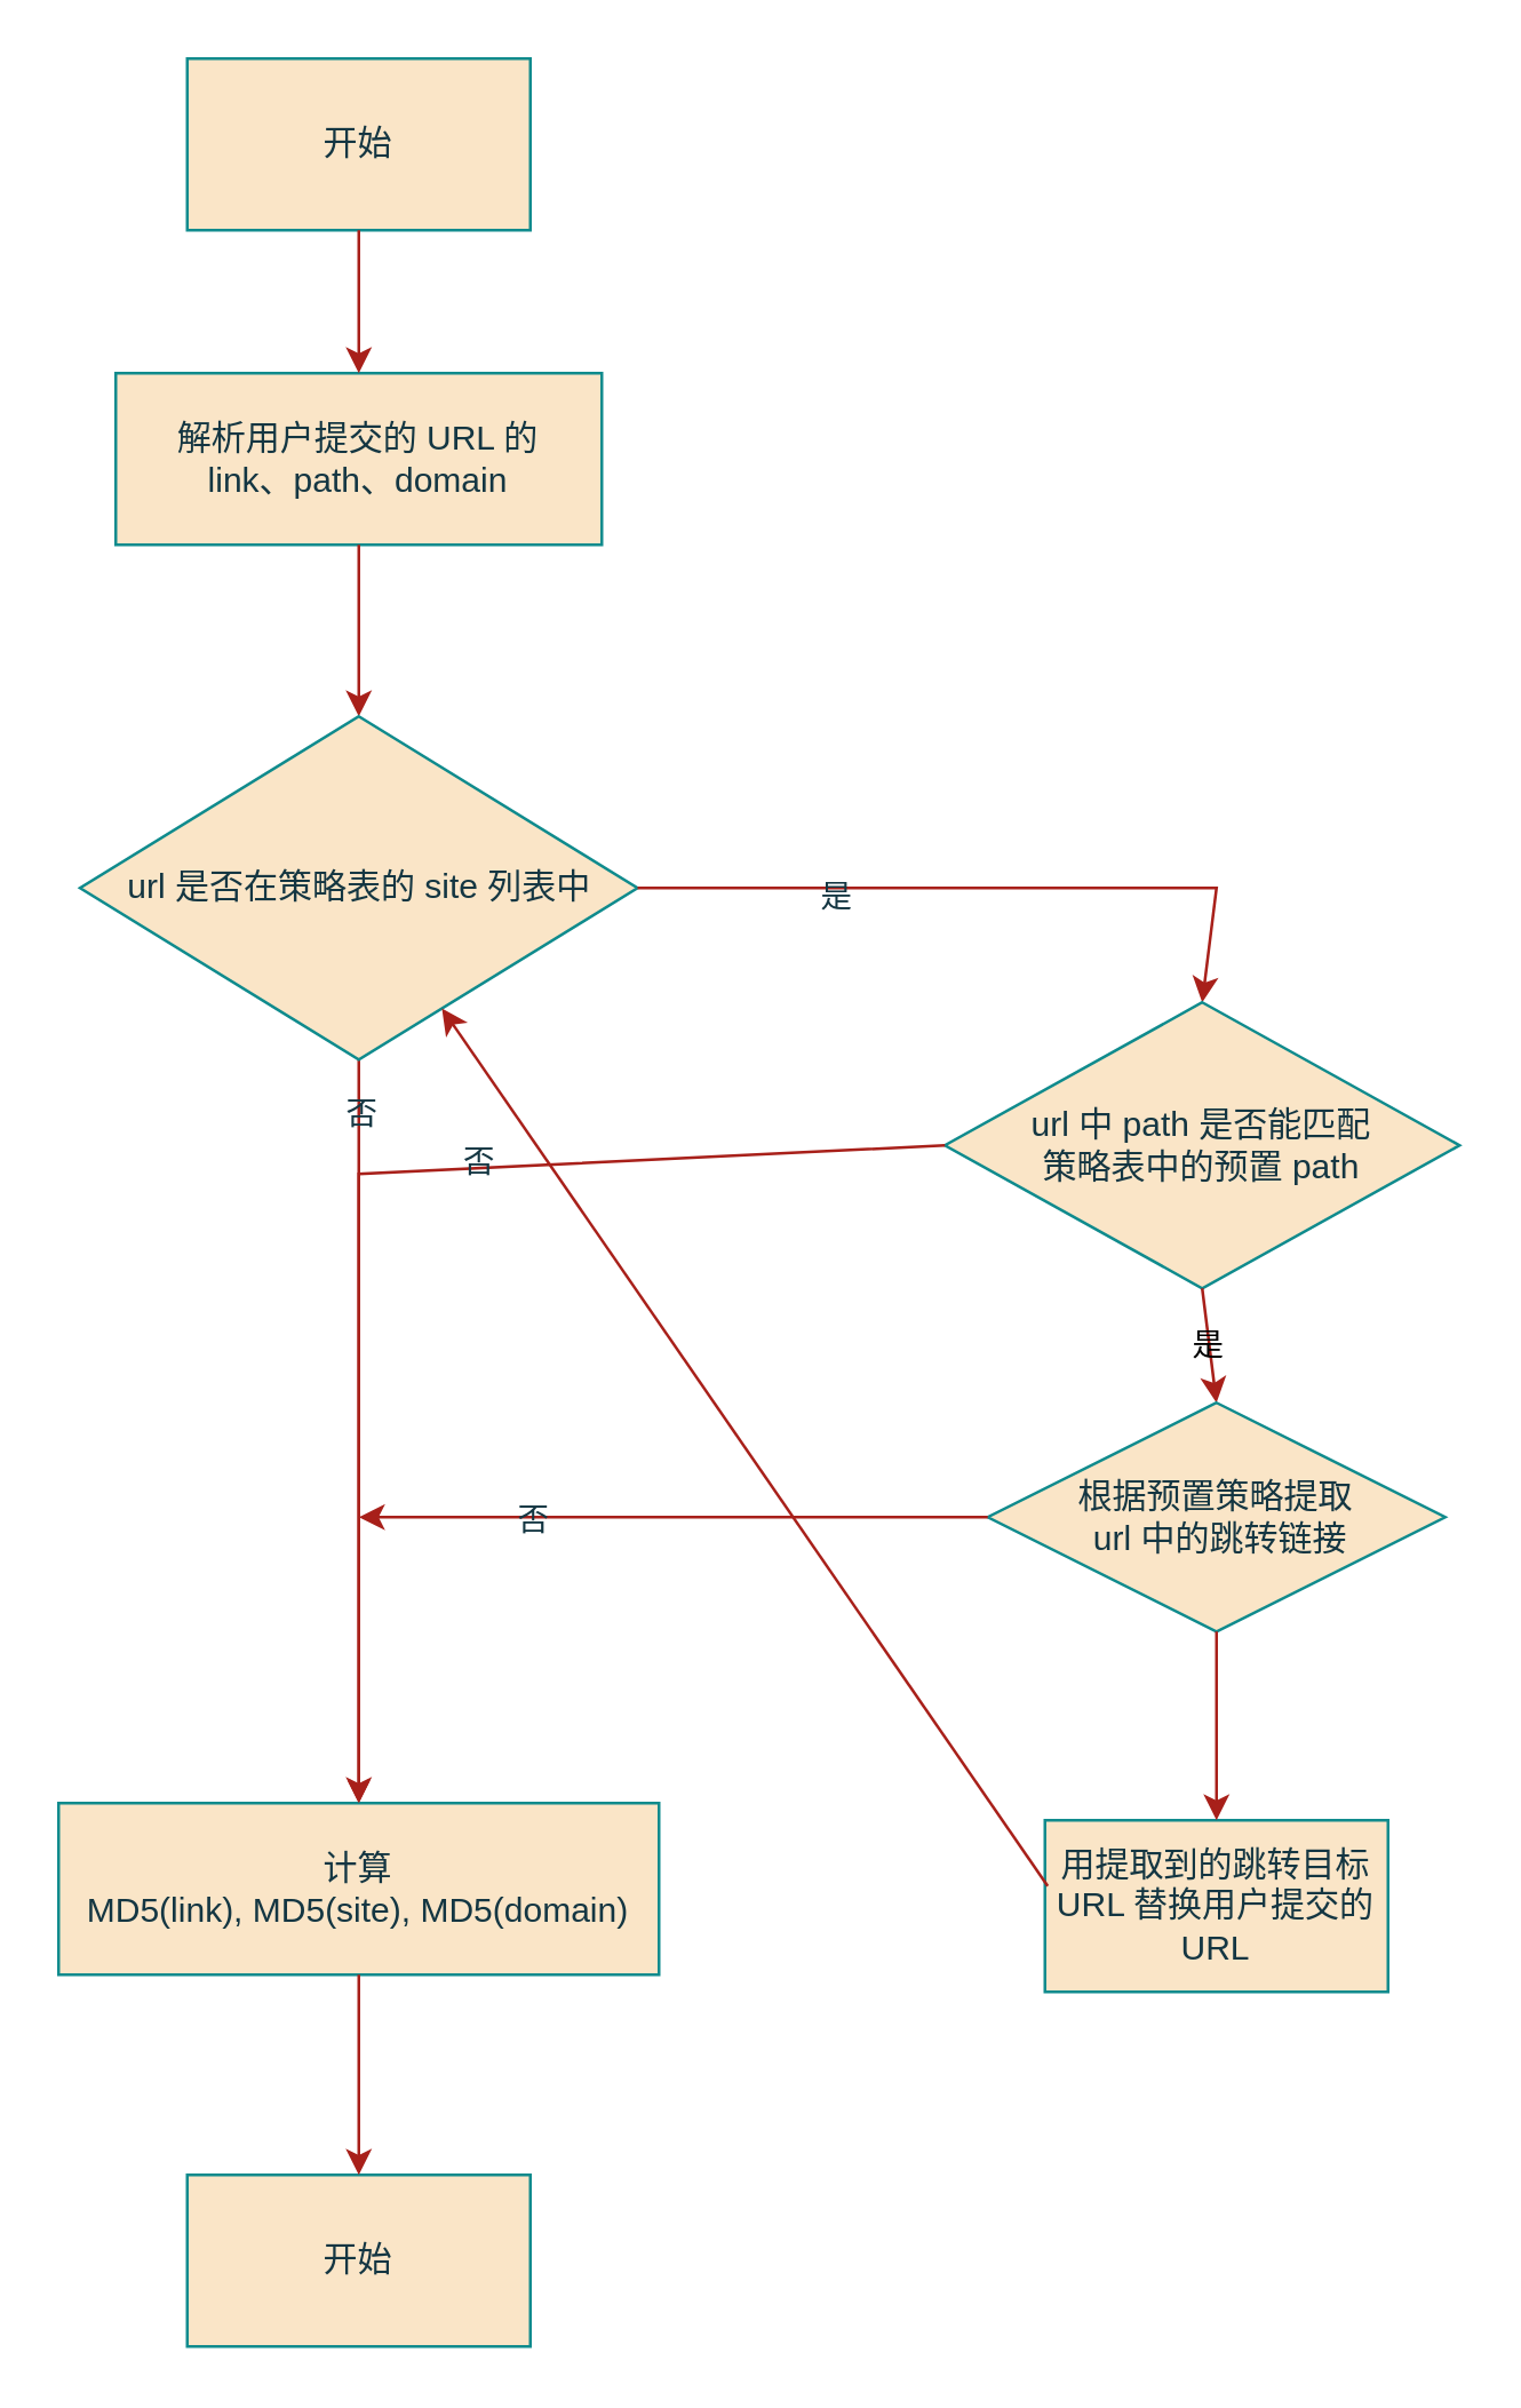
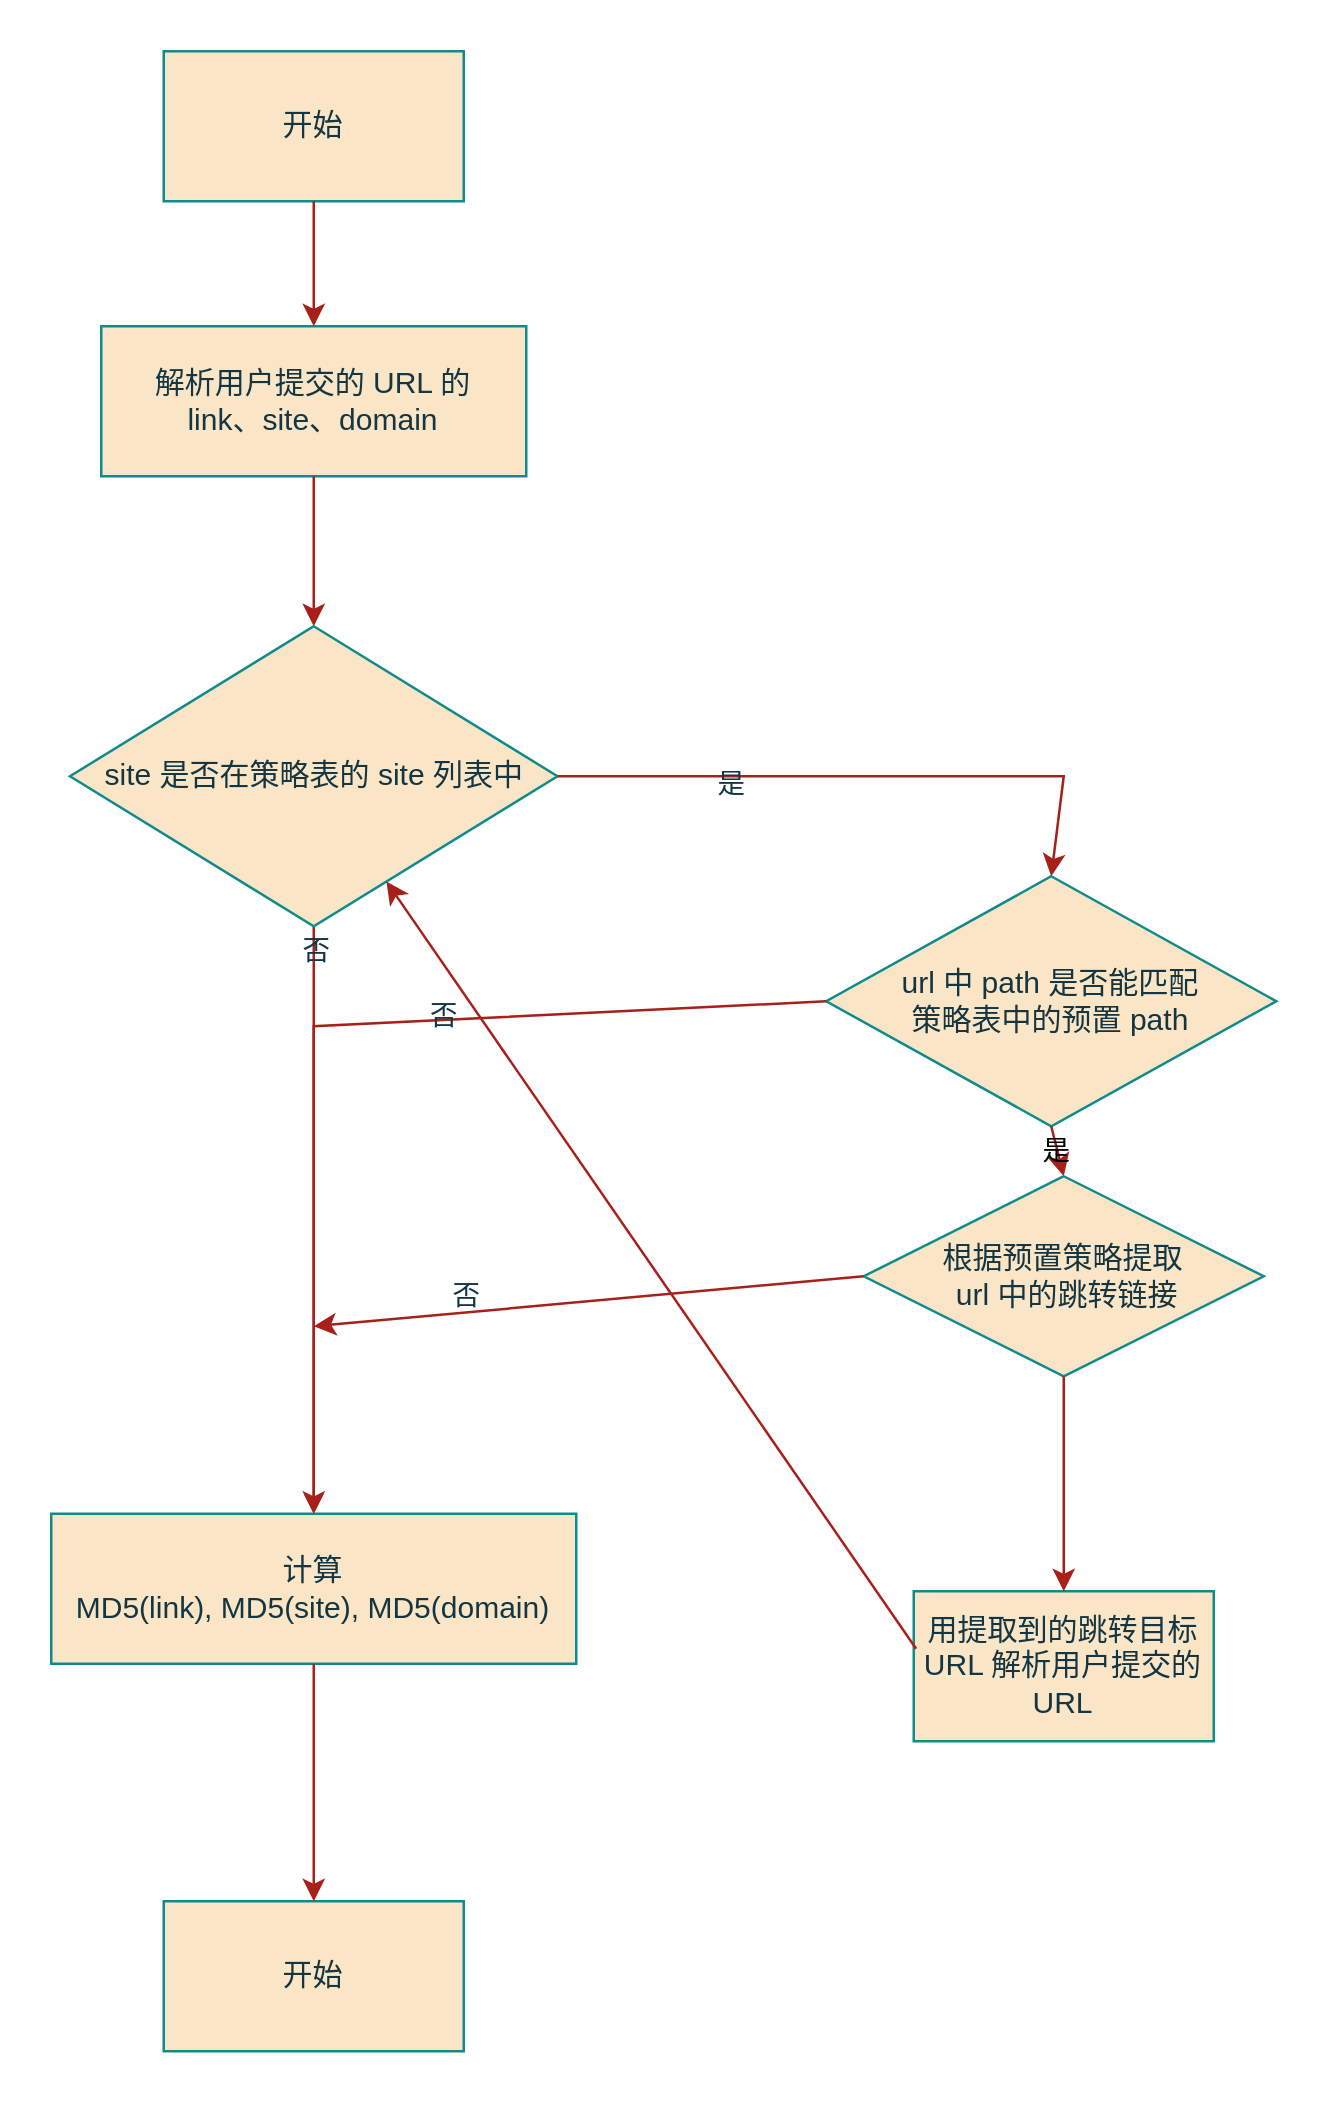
  <mxCell id="0" />
  <mxCell id="1" parent="0" />
  <mxCell id="2" value="开始" style="rounded=0;whiteSpace=wrap;html=1;labelBackgroundColor=none;fillColor=#FAE5C7;strokeColor=#0F8B8D;fontColor=#143642;" vertex="1" parent="1"><mxGeometry x="65" y="20" width="120" height="60" as="geometry" /></mxCell>
- <mxCell id="3" value="解析用户提交的 URL 的&lt;br&gt;link、path、domain" style="rounded=0;whiteSpace=wrap;html=1;labelBackgroundColor=none;fillColor=#FAE5C7;strokeColor=#0F8B8D;fontColor=#143642;" vertex="1" parent="1"><mxGeometry x="40" y="130" width="170" height="60" as="geometry" /></mxCell>
+ <mxCell id="3" value="解析用户提交的 URL 的&lt;br&gt;link、site、domain" style="rounded=0;whiteSpace=wrap;html=1;labelBackgroundColor=none;fillColor=#FAE5C7;strokeColor=#0F8B8D;fontColor=#143642;" vertex="1" parent="1"><mxGeometry x="40" y="130" width="170" height="60" as="geometry" /></mxCell>
  <mxCell id="4" value="" style="endArrow=classic;html=1;rounded=0;exitX=0.5;exitY=1;exitDx=0;exitDy=0;entryX=0.5;entryY=0;entryDx=0;entryDy=0;labelBackgroundColor=none;strokeColor=#A8201A;fontColor=default;" edge="1" parent="1" source="2" target="3"><mxGeometry width="50" height="50" relative="1" as="geometry"><mxPoint x="325" y="140" as="sourcePoint" /><mxPoint x="375" y="90" as="targetPoint" /></mxGeometry></mxCell>
  <mxCell id="5" value="" style="endArrow=classic;html=1;rounded=0;exitX=0.5;exitY=1;exitDx=0;exitDy=0;entryX=0.5;entryY=0;entryDx=0;entryDy=0;labelBackgroundColor=none;strokeColor=#A8201A;fontColor=default;" edge="1" parent="1" source="3" target="9"><mxGeometry width="50" height="50" relative="1" as="geometry"><mxPoint x="-5" y="400" as="sourcePoint" /><mxPoint x="125" y="270" as="targetPoint" /></mxGeometry></mxCell>
  <mxCell id="6" value="" style="endArrow=open;html=1;rounded=0;exitX=0.5;exitY=1;exitDx=0;exitDy=0;entryX=0.5;entryY=0;entryDx=0;entryDy=0;labelBackgroundColor=none;strokeColor=#A8201A;fontColor=default;" edge="1" parent="1" source="9" target="8"><mxGeometry width="50" height="50" relative="1" as="geometry"><mxPoint x="125" y="360" as="sourcePoint" /><mxPoint x="125" y="450" as="targetPoint" /></mxGeometry></mxCell>
  <mxCell id="7" value="否" style="edgeLabel;html=1;align=center;verticalAlign=middle;resizable=0;points=[];labelBackgroundColor=none;fontColor=#143642;rounded=0;" vertex="1" connectable="0" parent="6"><mxGeometry x="-0.28" y="1" relative="1" as="geometry"><mxPoint x="-1" y="-76" as="offset" /></mxGeometry></mxCell>
- <mxCell id="8" value="计算&lt;br&gt;MD5(link), MD5(site), MD5(domain)" style="rounded=0;whiteSpace=wrap;html=1;labelBackgroundColor=none;fillColor=#FAE5C7;strokeColor=#0F8B8D;fontColor=#143642;" vertex="1" parent="1"><mxGeometry x="20" y="630" width="210" height="60" as="geometry" /></mxCell>
- <mxCell id="9" value="url 是否在策略表的 site 列表中" style="rhombus;whiteSpace=wrap;html=1;labelBackgroundColor=none;fillColor=#FAE5C7;strokeColor=#0F8B8D;fontColor=#143642;rounded=0;" vertex="1" parent="1"><mxGeometry x="27.5" y="250" width="195" height="120" as="geometry" /></mxCell>
+ <mxCell id="8" value="计算&lt;br&gt;MD5(link), MD5(site), MD5(domain)" style="rounded=0;whiteSpace=wrap;html=1;labelBackgroundColor=none;fillColor=#FAE5C7;strokeColor=#0F8B8D;fontColor=#143642;" vertex="1" parent="1"><mxGeometry x="20" y="605" width="210" height="60" as="geometry" /></mxCell>
+ <mxCell id="9" value="site 是否在策略表的 site 列表中" style="rhombus;whiteSpace=wrap;html=1;labelBackgroundColor=none;fillColor=#FAE5C7;strokeColor=#0F8B8D;fontColor=#143642;rounded=0;" vertex="1" parent="1"><mxGeometry x="27.5" y="250" width="195" height="120" as="geometry" /></mxCell>
  <mxCell id="10" value="" style="endArrow=classic;html=1;rounded=0;exitX=1;exitY=0.5;exitDx=0;exitDy=0;entryX=0.5;entryY=0;entryDx=0;entryDy=0;labelBackgroundColor=none;strokeColor=#A8201A;fontColor=default;" edge="1" parent="1" source="9" target="12"><mxGeometry width="50" height="50" relative="1" as="geometry"><mxPoint x="315" y="340" as="sourcePoint" /><mxPoint x="425" y="410" as="targetPoint" /><Array as="points"><mxPoint x="425" y="310" /></Array></mxGeometry></mxCell>
  <mxCell id="11" value="是" style="edgeLabel;html=1;align=center;verticalAlign=middle;resizable=0;points=[];labelBackgroundColor=none;fontColor=#143642;rounded=0;" vertex="1" connectable="0" parent="10"><mxGeometry x="-0.435" y="-2" relative="1" as="geometry"><mxPoint as="offset" /></mxGeometry></mxCell>
  <mxCell id="12" value="url 中 path 是否能匹配&lt;br&gt;策略表中的预置 path" style="rhombus;whiteSpace=wrap;html=1;labelBackgroundColor=none;fillColor=#FAE5C7;strokeColor=#0F8B8D;fontColor=#143642;rounded=0;" vertex="1" parent="1"><mxGeometry x="330" y="350" width="180" height="100" as="geometry" /></mxCell>
  <mxCell id="13" value="" style="endArrow=classic;html=1;rounded=0;exitX=0;exitY=0.5;exitDx=0;exitDy=0;entryX=0.5;entryY=0;entryDx=0;entryDy=0;labelBackgroundColor=none;strokeColor=#A8201A;fontColor=default;" edge="1" parent="1" source="12" target="8"><mxGeometry width="50" height="50" relative="1" as="geometry"><mxPoint x="455" y="610" as="sourcePoint" /><mxPoint x="505" y="560" as="targetPoint" /><Array as="points"><mxPoint x="125" y="410" /></Array></mxGeometry></mxCell>
  <mxCell id="14" value="否" style="edgeLabel;html=1;align=center;verticalAlign=middle;resizable=0;points=[];labelBackgroundColor=none;fontColor=#143642;rounded=0;" vertex="1" connectable="0" parent="13"><mxGeometry x="-0.231" y="-2" relative="1" as="geometry"><mxPoint as="offset" /></mxGeometry></mxCell>
  <mxCell id="15" value="是" style="endArrow=classic;html=1;rounded=0;exitX=0.5;exitY=1;exitDx=0;exitDy=0;entryX=0.5;entryY=0;entryDx=0;entryDy=0;labelBackgroundColor=none;strokeColor=#A8201A;fontColor=default;" edge="1" parent="1" source="12" target="16"><mxGeometry width="50" height="50" relative="1" as="geometry"><mxPoint x="595" y="540" as="sourcePoint" /><mxPoint x="425" y="500" as="targetPoint" /></mxGeometry></mxCell>
- <mxCell id="16" value="根据预置策略提取&lt;br&gt;&amp;nbsp;url 中的跳转链接" style="rhombus;whiteSpace=wrap;html=1;labelBackgroundColor=none;fillColor=#FAE5C7;strokeColor=#0F8B8D;fontColor=#143642;rounded=0;" vertex="1" parent="1"><mxGeometry x="345" y="490" width="160" height="80" as="geometry" /></mxCell>
+ <mxCell id="16" value="根据预置策略提取&lt;br&gt;&amp;nbsp;url 中的跳转链接" style="rhombus;whiteSpace=wrap;html=1;labelBackgroundColor=none;fillColor=#FAE5C7;strokeColor=#0F8B8D;fontColor=#143642;rounded=0;" vertex="1" parent="1"><mxGeometry x="345" y="470" width="160" height="80" as="geometry" /></mxCell>
  <mxCell id="17" value="" style="endArrow=classic;html=1;rounded=0;exitX=0;exitY=0.5;exitDx=0;exitDy=0;labelBackgroundColor=none;strokeColor=#A8201A;fontColor=default;" edge="1" parent="1" source="16"><mxGeometry width="50" height="50" relative="1" as="geometry"><mxPoint x="505" y="710" as="sourcePoint" /><mxPoint x="125" y="530" as="targetPoint" /></mxGeometry></mxCell>
  <mxCell id="18" value="否" style="edgeLabel;html=1;align=center;verticalAlign=middle;resizable=0;points=[];labelBackgroundColor=none;fontColor=#143642;rounded=0;" vertex="1" connectable="0" parent="17"><mxGeometry x="-0.264" relative="1" as="geometry"><mxPoint x="-79" as="offset" /></mxGeometry></mxCell>
- <mxCell id="19" value="用提取到的跳转目标URL 替换用户提交的 URL" style="rounded=0;whiteSpace=wrap;html=1;labelBackgroundColor=none;fillColor=#FAE5C7;strokeColor=#0F8B8D;fontColor=#143642;" vertex="1" parent="1"><mxGeometry x="365" y="636" width="120" height="60" as="geometry" /></mxCell>
+ <mxCell id="19" value="用提取到的跳转目标URL 解析用户提交的 URL" style="rounded=0;whiteSpace=wrap;html=1;labelBackgroundColor=none;fillColor=#FAE5C7;strokeColor=#0F8B8D;fontColor=#143642;" vertex="1" parent="1"><mxGeometry x="365" y="636" width="120" height="60" as="geometry" /></mxCell>
  <mxCell id="20" value="" style="endArrow=classic;html=1;rounded=0;exitX=0.5;exitY=1;exitDx=0;exitDy=0;entryX=0.5;entryY=0;entryDx=0;entryDy=0;labelBackgroundColor=none;strokeColor=#A8201A;fontColor=default;" edge="1" parent="1" source="16" target="19"><mxGeometry width="50" height="50" relative="1" as="geometry"><mxPoint x="605" y="640" as="sourcePoint" /><mxPoint x="655" y="590" as="targetPoint" /></mxGeometry></mxCell>
  <mxCell id="21" value="" style="endArrow=classic;html=1;rounded=0;exitX=0.008;exitY=0.383;exitDx=0;exitDy=0;exitPerimeter=0;labelBackgroundColor=none;strokeColor=#A8201A;fontColor=default;" edge="1" parent="1" source="19" target="9"><mxGeometry width="50" height="50" relative="1" as="geometry"><mxPoint x="105" y="500" as="sourcePoint" /><mxPoint x="155" y="450" as="targetPoint" /></mxGeometry></mxCell>
  <mxCell id="22" value="开始" style="rounded=0;whiteSpace=wrap;html=1;labelBackgroundColor=none;fillColor=#FAE5C7;strokeColor=#0F8B8D;fontColor=#143642;" vertex="1" parent="1"><mxGeometry x="65" y="760" width="120" height="60" as="geometry" /></mxCell>
  <mxCell id="23" value="" style="endArrow=classic;html=1;rounded=0;exitX=0.5;exitY=1;exitDx=0;exitDy=0;labelBackgroundColor=none;strokeColor=#A8201A;fontColor=default;" edge="1" parent="1" source="8" target="22"><mxGeometry width="50" height="50" relative="1" as="geometry"><mxPoint x="105" y="500" as="sourcePoint" /><mxPoint x="155" y="450" as="targetPoint" /></mxGeometry></mxCell>
